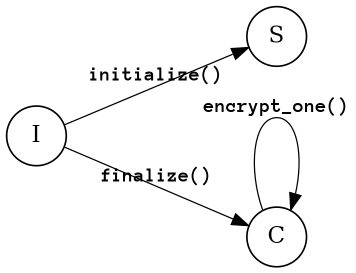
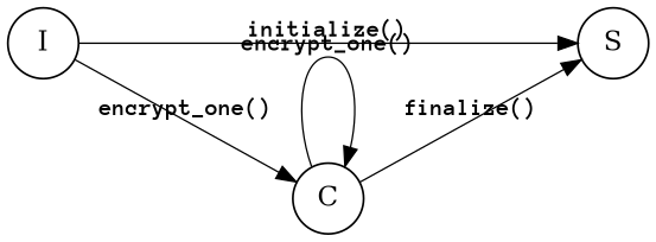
  digraph {
    nodesep=0.75
    rankdir=LR
    ranksep=1.5
    node [shape=circle]
    edge [fontname="Anonymous Pro Bold" fontsize=12 labelfloat=true penwidth=0.75]
    I
    S
    C
    I -> S [label="initialize()"]
-   I -> C [label="finalize()"]
+   I -> C [label="encrypt_one()"]
+   C -> S [label="finalize()"]
    C -> C [label="encrypt_one()"]
  }
